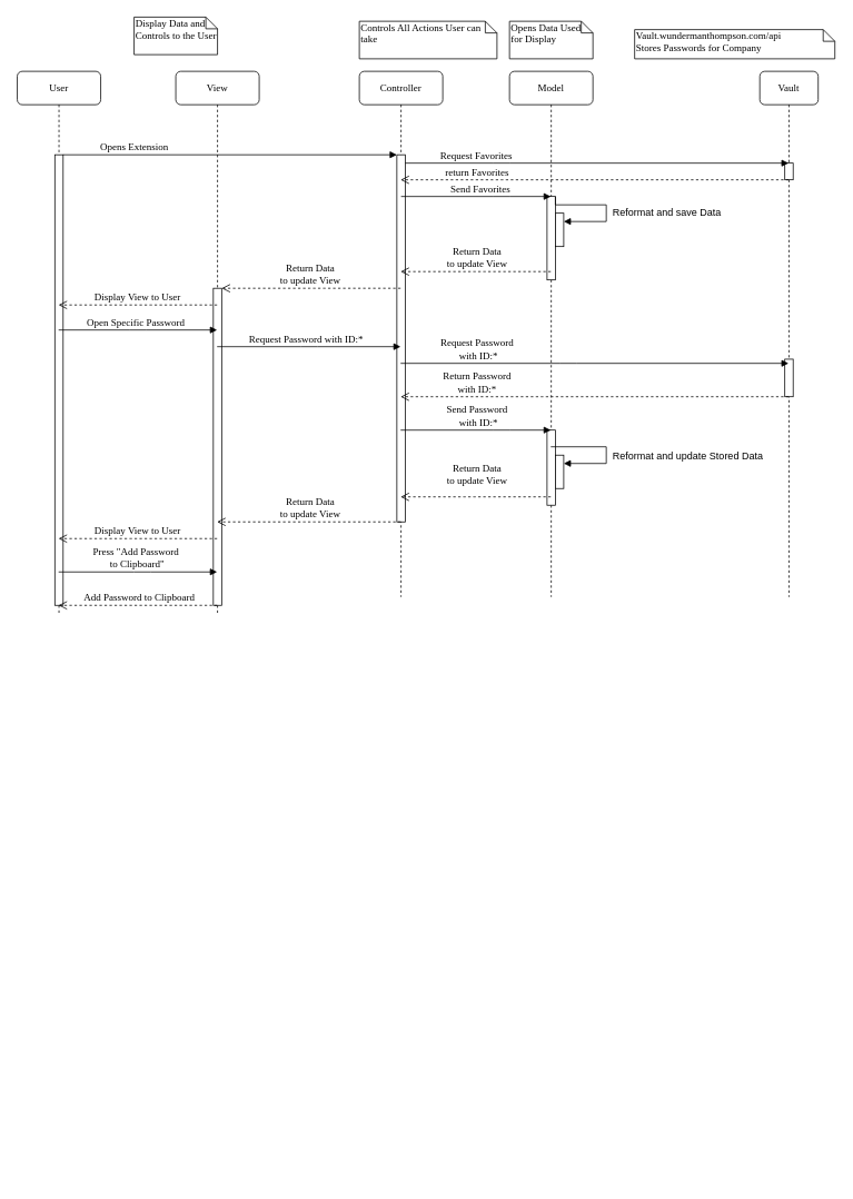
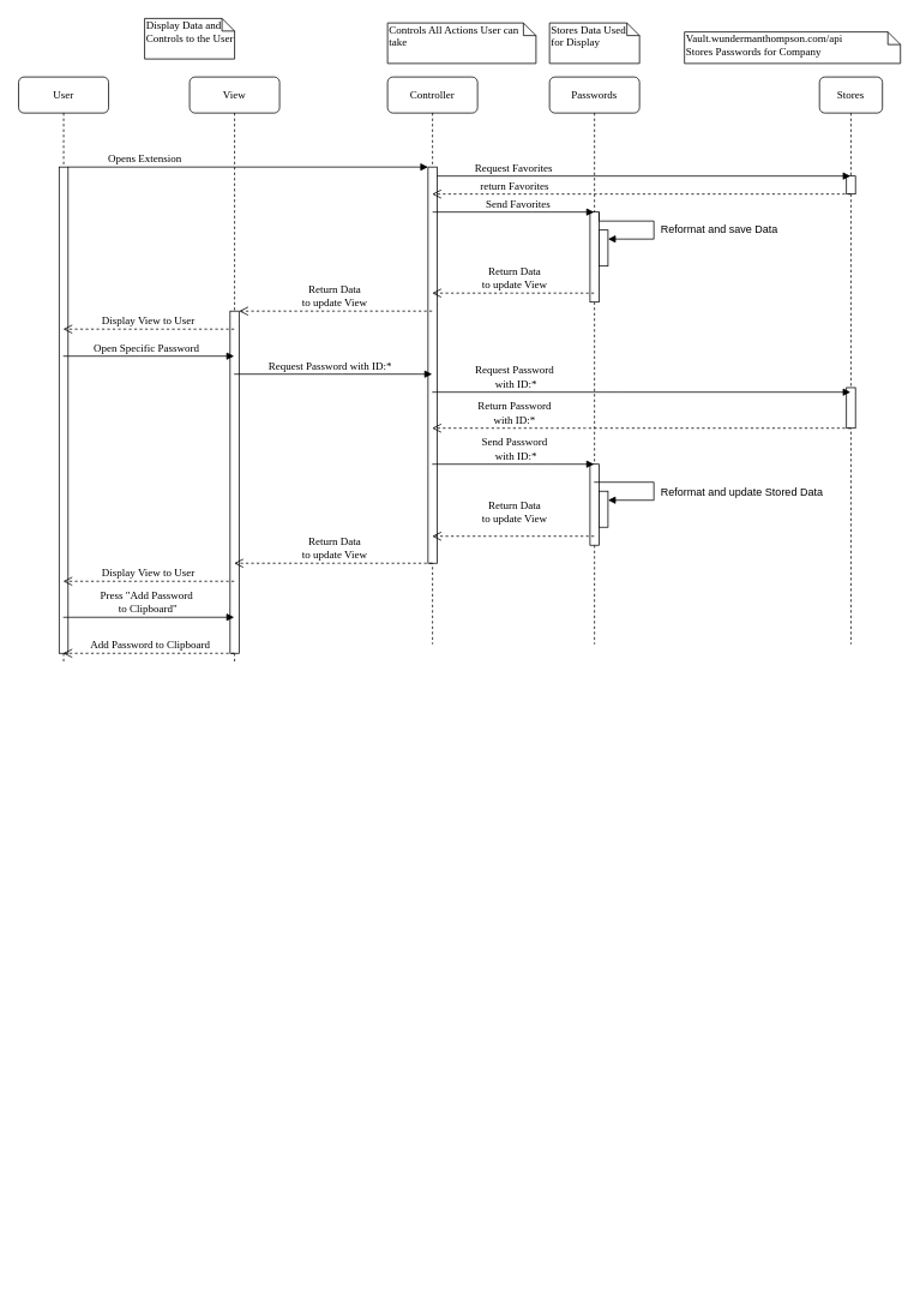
  <mxCell id="0" />
  <mxCell id="1" parent="0" />
  <mxCell id="2" value="Controller" style="shape=umlLifeline;perimeter=lifelinePerimeter;whiteSpace=wrap;html=1;container=1;collapsible=0;recursiveResize=0;outlineConnect=0;rounded=1;shadow=0;comic=0;labelBackgroundColor=none;strokeWidth=1;fontFamily=Verdana;fontSize=12;align=center;" parent="1" vertex="1"><mxGeometry x="430" y="85" width="100" height="630" as="geometry" /></mxCell>
  <mxCell id="3" value="" style="html=1;points=[];perimeter=orthogonalPerimeter;rounded=0;shadow=0;comic=0;labelBackgroundColor=none;strokeWidth=1;fontFamily=Verdana;fontSize=12;align=center;" parent="2" vertex="1"><mxGeometry x="45" y="100" width="10" height="440" as="geometry" /></mxCell>
- <mxCell id="4" value="Vault" style="shape=umlLifeline;perimeter=lifelinePerimeter;whiteSpace=wrap;html=1;container=1;collapsible=0;recursiveResize=0;outlineConnect=0;rounded=1;shadow=0;comic=0;labelBackgroundColor=none;strokeWidth=1;fontFamily=Verdana;fontSize=12;align=center;" parent="1" vertex="1"><mxGeometry x="910" y="85" width="70" height="630" as="geometry" /></mxCell>
+ <mxCell id="4" value="Stores" style="shape=umlLifeline;perimeter=lifelinePerimeter;whiteSpace=wrap;html=1;container=1;collapsible=0;recursiveResize=0;outlineConnect=0;rounded=1;shadow=0;comic=0;labelBackgroundColor=none;strokeWidth=1;fontFamily=Verdana;fontSize=12;align=center;" parent="1" vertex="1"><mxGeometry x="910" y="85" width="70" height="630" as="geometry" /></mxCell>
  <mxCell id="5" value="" style="html=1;points=[];perimeter=orthogonalPerimeter;rounded=0;shadow=0;comic=0;labelBackgroundColor=none;strokeWidth=1;fontFamily=Verdana;fontSize=12;align=center;" vertex="1" parent="4"><mxGeometry x="30" y="110" width="10" height="20" as="geometry" /></mxCell>
  <mxCell id="6" value="" style="html=1;points=[];perimeter=orthogonalPerimeter;rounded=0;shadow=0;comic=0;labelBackgroundColor=none;strokeWidth=1;fontFamily=Verdana;fontSize=12;align=center;" vertex="1" parent="4"><mxGeometry x="30" y="345" width="10" height="45" as="geometry" /></mxCell>
  <mxCell id="7" value="User" style="shape=umlLifeline;perimeter=lifelinePerimeter;whiteSpace=wrap;html=1;container=1;collapsible=0;recursiveResize=0;outlineConnect=0;rounded=1;shadow=0;comic=0;labelBackgroundColor=none;strokeWidth=1;fontFamily=Verdana;fontSize=12;align=center;" parent="1" vertex="1"><mxGeometry x="20" y="85" width="100" height="650" as="geometry" /></mxCell>
  <mxCell id="8" value="" style="html=1;points=[];perimeter=orthogonalPerimeter;rounded=0;shadow=0;comic=0;labelBackgroundColor=none;strokeWidth=1;fontFamily=Verdana;fontSize=12;align=center;" parent="7" vertex="1"><mxGeometry x="45" y="100" width="10" height="540" as="geometry" /></mxCell>
  <mxCell id="9" value="return Favorites" style="html=1;verticalAlign=bottom;endArrow=open;dashed=1;endSize=8;labelBackgroundColor=none;fontFamily=Verdana;fontSize=12;edgeStyle=elbowEdgeStyle;elbow=vertical;" parent="1" source="4" target="2" edge="1"><mxGeometry x="0.611" relative="1" as="geometry"><mxPoint x="720" y="631" as="targetPoint" /><Array as="points"><mxPoint x="600" y="215" /><mxPoint x="490" y="605" /></Array><mxPoint x="790" y="605" as="sourcePoint" /><mxPoint x="1" as="offset" /></mxGeometry></mxCell>
  <mxCell id="10" value="Opens Extension" style="html=1;verticalAlign=bottom;endArrow=block;entryX=0;entryY=0;labelBackgroundColor=none;fontFamily=Verdana;fontSize=12;edgeStyle=elbowEdgeStyle;elbow=vertical;" parent="1" source="8" target="3" edge="1"><mxGeometry x="-0.575" relative="1" as="geometry"><mxPoint x="140" y="195" as="sourcePoint" /><mxPoint as="offset" /></mxGeometry></mxCell>
  <mxCell id="11" value="Request Favorites" style="html=1;verticalAlign=bottom;endArrow=block;labelBackgroundColor=none;fontFamily=Verdana;fontSize=12;edgeStyle=elbowEdgeStyle;elbow=vertical;" parent="1" source="3" target="4" edge="1"><mxGeometry x="-0.63" relative="1" as="geometry"><mxPoint x="290" y="205" as="sourcePoint" /><mxPoint x="365" y="205" as="targetPoint" /><Array as="points"><mxPoint x="600" y="195" /></Array><mxPoint as="offset" /></mxGeometry></mxCell>
  <mxCell id="12" value="Controls All Actions User can take" style="shape=note;whiteSpace=wrap;html=1;size=14;verticalAlign=top;align=left;spacingTop=-6;rounded=0;shadow=0;comic=0;labelBackgroundColor=none;strokeWidth=1;fontFamily=Verdana;fontSize=12" parent="1" vertex="1"><mxGeometry x="430" y="25" width="165" height="45" as="geometry" /></mxCell>
  <mxCell id="13" value="&lt;div&gt;&lt;span style=&quot;background-color: initial;&quot;&gt;Vault.wundermanthompson.com/api&lt;/span&gt;&lt;br&gt;&lt;/div&gt;&lt;div&gt;Stores Passwords for Company&lt;/div&gt;" style="shape=note;whiteSpace=wrap;html=1;size=14;verticalAlign=top;align=left;spacingTop=-6;rounded=0;shadow=0;comic=0;labelBackgroundColor=none;strokeWidth=1;fontFamily=Verdana;fontSize=12" parent="1" vertex="1"><mxGeometry x="760" y="35" width="240" height="35" as="geometry" /></mxCell>
- <mxCell id="14" value="Model" style="shape=umlLifeline;perimeter=lifelinePerimeter;whiteSpace=wrap;html=1;container=1;collapsible=0;recursiveResize=0;outlineConnect=0;rounded=1;shadow=0;comic=0;labelBackgroundColor=none;strokeWidth=1;fontFamily=Verdana;fontSize=12;align=center;" vertex="1" parent="1"><mxGeometry x="610" y="85" width="100" height="630" as="geometry" /></mxCell>
+ <mxCell id="14" value="Passwords" style="shape=umlLifeline;perimeter=lifelinePerimeter;whiteSpace=wrap;html=1;container=1;collapsible=0;recursiveResize=0;outlineConnect=0;rounded=1;shadow=0;comic=0;labelBackgroundColor=none;strokeWidth=1;fontFamily=Verdana;fontSize=12;align=center;" vertex="1" parent="1"><mxGeometry x="610" y="85" width="100" height="630" as="geometry" /></mxCell>
  <mxCell id="15" value="" style="html=1;points=[];perimeter=orthogonalPerimeter;rounded=0;shadow=0;comic=0;labelBackgroundColor=none;strokeWidth=1;fontFamily=Verdana;fontSize=12;align=center;" vertex="1" parent="14"><mxGeometry x="45" y="150" width="10" height="100" as="geometry" /></mxCell>
  <mxCell id="16" value="" style="html=1;points=[];perimeter=orthogonalPerimeter;rounded=0;shadow=0;comic=0;labelBackgroundColor=none;strokeWidth=1;fontFamily=Verdana;fontSize=12;align=center;" vertex="1" parent="14"><mxGeometry x="45" y="430" width="10" height="90" as="geometry" /></mxCell>
  <mxCell id="17" value="" style="html=1;points=[[0,0,0,0,5],[0,1,0,0,-5],[1,0,0,0,5],[1,1,0,0,-5]];perimeter=orthogonalPerimeter;outlineConnect=0;targetShapes=umlLifeline;portConstraint=eastwest;newEdgeStyle={&quot;curved&quot;:0,&quot;rounded&quot;:0};" vertex="1" parent="14"><mxGeometry x="55" y="170" width="10" height="40" as="geometry" /></mxCell>
  <mxCell id="18" value="" style="html=1;points=[[0,0,0,0,5],[0,1,0,0,-5],[1,0,0,0,5],[1,1,0,0,-5]];perimeter=orthogonalPerimeter;outlineConnect=0;targetShapes=umlLifeline;portConstraint=eastwest;newEdgeStyle={&quot;curved&quot;:0,&quot;rounded&quot;:0};" vertex="1" parent="14"><mxGeometry x="55" y="460" width="10" height="40" as="geometry" /></mxCell>
  <mxCell id="19" value="&lt;font style=&quot;font-size: 12px;&quot;&gt;Reformat and update Stored Data&lt;/font&gt;" style="html=1;align=left;spacingLeft=2;endArrow=block;rounded=0;edgeStyle=orthogonalEdgeStyle;curved=0;rounded=0;" edge="1" parent="14" target="18" source="14"><mxGeometry x="0.135" y="4" relative="1" as="geometry"><mxPoint x="55" y="440" as="sourcePoint" /><Array as="points"><mxPoint x="116" y="450" /><mxPoint x="116" y="470" /></Array><mxPoint as="offset" /></mxGeometry></mxCell>
- <mxCell id="20" value="Opens Data Used for Display" style="shape=note;whiteSpace=wrap;html=1;size=14;verticalAlign=top;align=left;spacingTop=-6;rounded=0;shadow=0;comic=0;labelBackgroundColor=none;strokeWidth=1;fontFamily=Verdana;fontSize=12" vertex="1" parent="1"><mxGeometry x="610" y="25" width="100" height="45" as="geometry" /></mxCell>
+ <mxCell id="20" value="Stores Data Used for Display" style="shape=note;whiteSpace=wrap;html=1;size=14;verticalAlign=top;align=left;spacingTop=-6;rounded=0;shadow=0;comic=0;labelBackgroundColor=none;strokeWidth=1;fontFamily=Verdana;fontSize=12" vertex="1" parent="1"><mxGeometry x="610" y="25" width="100" height="45" as="geometry" /></mxCell>
  <mxCell id="21" value="View" style="shape=umlLifeline;perimeter=lifelinePerimeter;whiteSpace=wrap;html=1;container=1;collapsible=0;recursiveResize=0;outlineConnect=0;rounded=1;shadow=0;comic=0;labelBackgroundColor=none;strokeWidth=1;fontFamily=Verdana;fontSize=12;align=center;" vertex="1" parent="1"><mxGeometry x="210" y="85" width="100" height="650" as="geometry" /></mxCell>
  <mxCell id="22" value="" style="html=1;points=[];perimeter=orthogonalPerimeter;rounded=0;shadow=0;comic=0;labelBackgroundColor=none;strokeWidth=1;fontFamily=Verdana;fontSize=12;align=center;" vertex="1" parent="21"><mxGeometry x="45" y="260" width="10" height="380" as="geometry" /></mxCell>
  <mxCell id="23" value="Display Data and Controls to the User" style="shape=note;whiteSpace=wrap;html=1;size=14;verticalAlign=top;align=left;spacingTop=-6;rounded=0;shadow=0;comic=0;labelBackgroundColor=none;strokeWidth=1;fontFamily=Verdana;fontSize=12" vertex="1" parent="1"><mxGeometry x="160" y="20" width="100" height="45" as="geometry" /></mxCell>
  <mxCell id="24" value="Return Data&lt;div&gt;to update View&lt;/div&gt;" style="html=1;verticalAlign=bottom;endArrow=open;dashed=1;endSize=8;labelBackgroundColor=none;fontFamily=Verdana;fontSize=12;edgeStyle=elbowEdgeStyle;elbow=vertical;" edge="1" parent="1" source="14" target="2"><mxGeometry x="-0.006" relative="1" as="geometry"><mxPoint x="490" y="225" as="targetPoint" /><Array as="points"><mxPoint x="570" y="325" /><mxPoint x="500" y="615" /></Array><mxPoint x="955" y="225" as="sourcePoint" /><mxPoint as="offset" /></mxGeometry></mxCell>
  <mxCell id="25" value="Return Data&lt;div&gt;to update View&lt;/div&gt;" style="html=1;verticalAlign=bottom;endArrow=open;dashed=1;endSize=8;labelBackgroundColor=none;fontFamily=Verdana;fontSize=12;edgeStyle=elbowEdgeStyle;elbow=vertical;" edge="1" parent="1" source="2" target="22"><mxGeometry x="0.021" relative="1" as="geometry"><mxPoint x="300" y="345" as="targetPoint" /><Array as="points"><mxPoint x="380" y="345" /><mxPoint x="320" y="635" /></Array><mxPoint x="480" y="345" as="sourcePoint" /><mxPoint x="1" as="offset" /></mxGeometry></mxCell>
  <mxCell id="26" value="Display View to User" style="html=1;verticalAlign=bottom;endArrow=open;dashed=1;endSize=8;labelBackgroundColor=none;fontFamily=Verdana;fontSize=12;edgeStyle=elbowEdgeStyle;elbow=vertical;" edge="1" parent="1" source="21" target="7"><mxGeometry x="0.021" relative="1" as="geometry"><mxPoint x="95" y="430" as="targetPoint" /><Array as="points"><mxPoint x="170" y="365" /><mxPoint x="150" y="720" /></Array><mxPoint x="310" y="430" as="sourcePoint" /><mxPoint x="1" as="offset" /></mxGeometry></mxCell>
  <mxCell id="27" value="Open Specific Password" style="html=1;verticalAlign=bottom;endArrow=block;labelBackgroundColor=none;fontFamily=Verdana;fontSize=12;edgeStyle=elbowEdgeStyle;elbow=vertical;" edge="1" parent="1" source="7" target="21"><mxGeometry x="-0.047" relative="1" as="geometry"><mxPoint x="120" y="445" as="sourcePoint" /><mxPoint x="520" y="445" as="targetPoint" /><mxPoint x="1" as="offset" /><Array as="points"><mxPoint x="165" y="395" /></Array></mxGeometry></mxCell>
  <mxCell id="28" value="Request Password with ID:*" style="html=1;verticalAlign=bottom;endArrow=block;labelBackgroundColor=none;fontFamily=Verdana;fontSize=12;edgeStyle=elbowEdgeStyle;elbow=vertical;" edge="1" parent="1" source="21" target="2"><mxGeometry x="-0.047" relative="1" as="geometry"><mxPoint x="290" y="395" as="sourcePoint" /><mxPoint x="460" y="395" as="targetPoint" /><mxPoint x="1" as="offset" /><Array as="points"><mxPoint x="370" y="415" /></Array></mxGeometry></mxCell>
  <mxCell id="29" value="Request Password&lt;div&gt;&amp;nbsp;with ID:*&lt;/div&gt;" style="html=1;verticalAlign=bottom;endArrow=block;labelBackgroundColor=none;fontFamily=Verdana;fontSize=12;edgeStyle=elbowEdgeStyle;elbow=vertical;" edge="1" parent="1" source="2" target="4"><mxGeometry x="-0.611" relative="1" as="geometry"><mxPoint x="560" y="415" as="sourcePoint" /><mxPoint x="1020" y="415" as="targetPoint" /><Array as="points"><mxPoint x="680" y="435" /></Array><mxPoint x="1" as="offset" /></mxGeometry></mxCell>
  <mxCell id="30" value="Return Password&lt;div&gt;with ID:*&lt;/div&gt;" style="html=1;verticalAlign=bottom;endArrow=open;dashed=1;endSize=8;labelBackgroundColor=none;fontFamily=Verdana;fontSize=12;edgeStyle=elbowEdgeStyle;elbow=vertical;" edge="1" parent="1" source="4" target="2"><mxGeometry x="0.611" relative="1" as="geometry"><mxPoint x="490" y="505" as="targetPoint" /><Array as="points"><mxPoint x="650" y="475" /><mxPoint x="630" y="455" /><mxPoint x="500" y="895" /></Array><mxPoint x="940" y="505" as="sourcePoint" /><mxPoint x="1" as="offset" /></mxGeometry></mxCell>
  <mxCell id="31" value="Return Data&lt;div&gt;to update View&lt;/div&gt;" style="html=1;verticalAlign=bottom;endArrow=open;dashed=1;endSize=8;labelBackgroundColor=none;fontFamily=Verdana;fontSize=12;edgeStyle=elbowEdgeStyle;elbow=vertical;" edge="1" parent="1" source="14" target="2"><mxGeometry x="-0.006" y="-10" relative="1" as="geometry"><mxPoint x="560" y="745" as="targetPoint" /><Array as="points"><mxPoint x="560" y="595" /><mxPoint x="490" y="1165" /></Array><mxPoint x="935" y="745" as="sourcePoint" /><mxPoint as="offset" /></mxGeometry></mxCell>
  <mxCell id="32" value="Return Data&lt;div&gt;to update View&lt;/div&gt;" style="html=1;verticalAlign=bottom;endArrow=open;dashed=1;endSize=8;labelBackgroundColor=none;fontFamily=Verdana;fontSize=12;edgeStyle=elbowEdgeStyle;elbow=vertical;" edge="1" parent="1" source="2" target="21"><mxGeometry x="-0.004" relative="1" as="geometry"><mxPoint x="280" y="675" as="targetPoint" /><Array as="points"><mxPoint x="370" y="625" /><mxPoint x="290" y="1245" /></Array><mxPoint x="460" y="675" as="sourcePoint" /><mxPoint x="1" as="offset" /></mxGeometry></mxCell>
  <mxCell id="33" value="Display View to User" style="html=1;verticalAlign=bottom;endArrow=open;dashed=1;endSize=8;labelBackgroundColor=none;fontFamily=Verdana;fontSize=12;edgeStyle=elbowEdgeStyle;elbow=vertical;" edge="1" parent="1" source="21" target="7"><mxGeometry x="0.021" relative="1" as="geometry"><mxPoint x="50" y="685" as="targetPoint" /><Array as="points"><mxPoint x="160" y="645" /><mxPoint x="130" y="1080" /></Array><mxPoint x="240" y="725" as="sourcePoint" /><mxPoint x="1" as="offset" /></mxGeometry></mxCell>
  <mxCell id="34" value="&lt;font style=&quot;font-size: 12px;&quot;&gt;Reformat and save Data&lt;/font&gt;" style="html=1;align=left;spacingLeft=2;endArrow=block;rounded=0;edgeStyle=orthogonalEdgeStyle;curved=0;rounded=0;" edge="1" target="17" parent="1"><mxGeometry x="0.141" y="4" relative="1" as="geometry"><mxPoint x="665" y="235" as="sourcePoint" /><Array as="points"><mxPoint x="665" y="245" /><mxPoint x="726" y="245" /><mxPoint x="726" y="265" /></Array><mxPoint as="offset" /></mxGeometry></mxCell>
  <mxCell id="35" value="Send Favorites" style="html=1;verticalAlign=bottom;endArrow=block;labelBackgroundColor=none;fontFamily=Verdana;fontSize=12;edgeStyle=elbowEdgeStyle;elbow=vertical;" edge="1" parent="1" target="14"><mxGeometry x="0.059" relative="1" as="geometry"><mxPoint x="480" y="235" as="sourcePoint" /><mxPoint x="650" y="255" as="targetPoint" /><Array as="points"><mxPoint x="600" y="235" /></Array><mxPoint as="offset" /></mxGeometry></mxCell>
  <mxCell id="36" value="Send Password&lt;div&gt;&amp;nbsp;with ID:*&lt;/div&gt;" style="html=1;verticalAlign=bottom;endArrow=block;labelBackgroundColor=none;fontFamily=Verdana;fontSize=12;edgeStyle=elbowEdgeStyle;elbow=vertical;" edge="1" parent="1" source="2" target="14"><mxGeometry x="0.006" relative="1" as="geometry"><mxPoint x="400" y="515" as="sourcePoint" /><mxPoint x="865" y="515" as="targetPoint" /><Array as="points"><mxPoint x="600" y="515" /></Array><mxPoint as="offset" /></mxGeometry></mxCell>
  <mxCell id="37" value="Press &quot;Add Password&lt;div&gt;&amp;nbsp;to Clipboard&quot;&lt;/div&gt;" style="html=1;verticalAlign=bottom;endArrow=block;labelBackgroundColor=none;fontFamily=Verdana;fontSize=12;edgeStyle=elbowEdgeStyle;elbow=vertical;" edge="1" parent="1" source="7" target="21"><mxGeometry x="-0.047" relative="1" as="geometry"><mxPoint x="80" y="775" as="sourcePoint" /><mxPoint x="250" y="775" as="targetPoint" /><mxPoint x="1" as="offset" /><Array as="points"><mxPoint x="170" y="685" /></Array></mxGeometry></mxCell>
  <mxCell id="38" value="Add Password to Clipboard" style="html=1;verticalAlign=bottom;endArrow=open;dashed=1;endSize=8;labelBackgroundColor=none;fontFamily=Verdana;fontSize=12;edgeStyle=elbowEdgeStyle;elbow=vertical;" edge="1" parent="1" source="21" target="7"><mxGeometry x="-0.004" relative="1" as="geometry"><mxPoint x="110" y="795" as="targetPoint" /><Array as="points"><mxPoint x="180" y="725" /><mxPoint x="150" y="715" /><mxPoint x="110" y="1415" /></Array><mxPoint x="300" y="795" as="sourcePoint" /><mxPoint x="1" as="offset" /></mxGeometry></mxCell>
